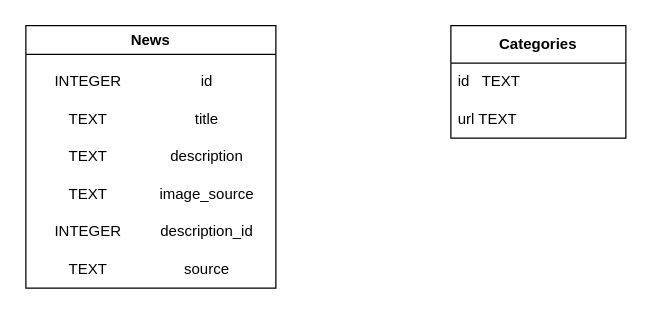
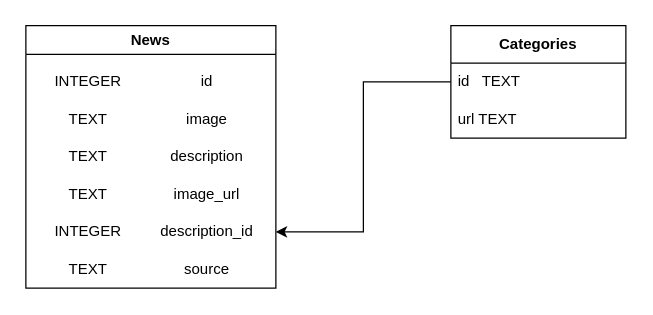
  <mxCell id="0" />
  <mxCell id="1" parent="0" />
  <mxCell id="2" value="News" style="swimlane;whiteSpace=wrap;html=1;" vertex="1" parent="1"><mxGeometry x="20" y="20" width="200" height="210" as="geometry" /></mxCell>
  <mxCell id="3" value="id" style="text;html=1;strokeColor=none;fillColor=none;align=center;verticalAlign=middle;whiteSpace=wrap;rounded=0;" vertex="1" parent="2"><mxGeometry x="90" y="30" width="110" height="30" as="geometry" /></mxCell>
- <mxCell id="4" value="title" style="text;html=1;strokeColor=none;fillColor=none;align=center;verticalAlign=middle;whiteSpace=wrap;rounded=0;" vertex="1" parent="2"><mxGeometry x="90" y="60" width="110" height="30" as="geometry" /></mxCell>
+ <mxCell id="4" value="image" style="text;html=1;strokeColor=none;fillColor=none;align=center;verticalAlign=middle;whiteSpace=wrap;rounded=0;" vertex="1" parent="2"><mxGeometry x="90" y="60" width="110" height="30" as="geometry" /></mxCell>
  <mxCell id="5" value="&lt;span style=&quot;font-weight: normal;&quot;&gt;description&lt;/span&gt;" style="text;html=1;strokeColor=none;fillColor=none;align=center;verticalAlign=middle;whiteSpace=wrap;rounded=0;fontStyle=1" vertex="1" parent="2"><mxGeometry x="90" y="90" width="110" height="30" as="geometry" /></mxCell>
- <mxCell id="6" value="image_source" style="text;html=1;strokeColor=none;fillColor=none;align=center;verticalAlign=middle;whiteSpace=wrap;rounded=0;" vertex="1" parent="2"><mxGeometry x="90" y="120" width="110" height="30" as="geometry" /></mxCell>
+ <mxCell id="6" value="image_url" style="text;html=1;strokeColor=none;fillColor=none;align=center;verticalAlign=middle;whiteSpace=wrap;rounded=0;" vertex="1" parent="2"><mxGeometry x="90" y="120" width="110" height="30" as="geometry" /></mxCell>
  <mxCell id="7" value="description_id" style="text;html=1;strokeColor=none;fillColor=none;align=center;verticalAlign=middle;whiteSpace=wrap;rounded=0;" vertex="1" parent="2"><mxGeometry x="90" y="150" width="110" height="30" as="geometry" /></mxCell>
  <mxCell id="8" value="source" style="text;html=1;strokeColor=none;fillColor=none;align=center;verticalAlign=middle;whiteSpace=wrap;rounded=0;" vertex="1" parent="2"><mxGeometry x="90" y="180" width="110" height="30" as="geometry" /></mxCell>
  <mxCell id="9" value="INTEGER" style="text;html=1;strokeColor=none;fillColor=none;align=center;verticalAlign=middle;whiteSpace=wrap;rounded=0;" vertex="1" parent="2"><mxGeometry y="30" width="100" height="30" as="geometry" /></mxCell>
  <mxCell id="10" value="TEXT" style="text;html=1;strokeColor=none;fillColor=none;align=center;verticalAlign=middle;whiteSpace=wrap;rounded=0;" vertex="1" parent="2"><mxGeometry y="60" width="100" height="30" as="geometry" /></mxCell>
  <mxCell id="11" value="TEXT" style="text;html=1;strokeColor=none;fillColor=none;align=center;verticalAlign=middle;whiteSpace=wrap;rounded=0;" vertex="1" parent="2"><mxGeometry y="90" width="100" height="30" as="geometry" /></mxCell>
  <mxCell id="12" value="TEXT" style="text;html=1;strokeColor=none;fillColor=none;align=center;verticalAlign=middle;whiteSpace=wrap;rounded=0;" vertex="1" parent="2"><mxGeometry y="120" width="100" height="30" as="geometry" /></mxCell>
  <mxCell id="13" value="INTEGER" style="text;html=1;strokeColor=none;fillColor=none;align=center;verticalAlign=middle;whiteSpace=wrap;rounded=0;" vertex="1" parent="2"><mxGeometry y="150" width="100" height="30" as="geometry" /></mxCell>
  <mxCell id="14" value="TEXT" style="text;html=1;strokeColor=none;fillColor=none;align=center;verticalAlign=middle;whiteSpace=wrap;rounded=0;" vertex="1" parent="2"><mxGeometry y="180" width="100" height="30" as="geometry" /></mxCell>
  <mxCell id="15" value="&lt;b&gt;Categories&lt;/b&gt;" style="swimlane;fontStyle=0;childLayout=stackLayout;horizontal=1;startSize=30;horizontalStack=0;resizeParent=1;resizeParentMax=0;resizeLast=0;collapsible=1;marginBottom=0;whiteSpace=wrap;html=1;" vertex="1" parent="1"><mxGeometry x="360" y="20" width="140" height="90" as="geometry" /></mxCell>
  <mxCell id="16" value="id&amp;nbsp;&lt;span style=&quot;white-space: pre;&quot;&gt; &lt;/span&gt;&lt;span style=&quot;white-space: pre;&quot;&gt; &lt;/span&gt;TEXT" style="text;strokeColor=none;fillColor=none;align=left;verticalAlign=middle;spacingLeft=4;spacingRight=4;overflow=hidden;points=[[0,0.5],[1,0.5]];portConstraint=eastwest;rotatable=0;whiteSpace=wrap;html=1;" vertex="1" parent="15"><mxGeometry y="30" width="140" height="30" as="geometry" /></mxCell>
  <mxCell id="17" value="url&lt;span style=&quot;white-space: pre;&quot;&gt; &lt;/span&gt;TEXT" style="text;strokeColor=none;fillColor=none;align=left;verticalAlign=middle;spacingLeft=4;spacingRight=4;overflow=hidden;points=[[0,0.5],[1,0.5]];portConstraint=eastwest;rotatable=0;whiteSpace=wrap;html=1;" vertex="1" parent="15"><mxGeometry y="60" width="140" height="30" as="geometry" /></mxCell>
+ <mxCell id="18" style="edgeStyle=orthogonalEdgeStyle;rounded=0;orthogonalLoop=1;jettySize=auto;html=1;exitX=0;exitY=0.5;exitDx=0;exitDy=0;entryX=1;entryY=0.5;entryDx=0;entryDy=0;" edge="1" parent="1" source="16" target="7"><mxGeometry relative="1" as="geometry" /></mxCell>
